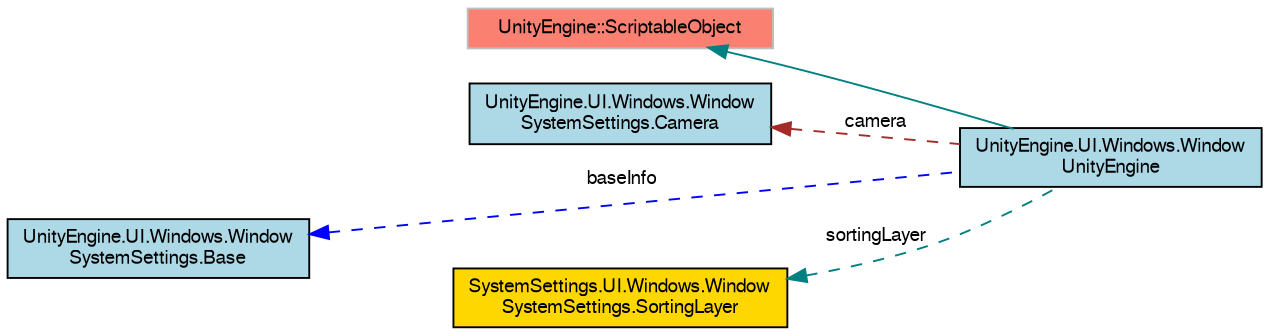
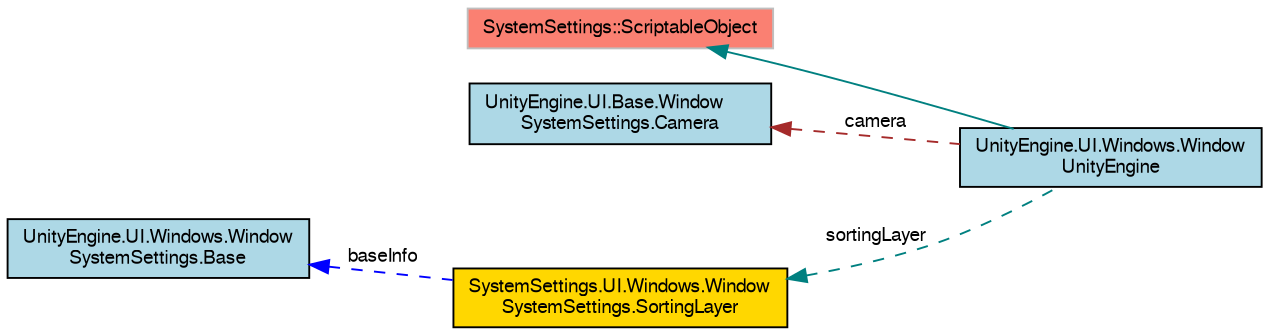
  digraph {
    rankdir=LR
    node [color=black fillcolor=lightblue fontname=FreeSans fontsize=10 shape=record style=filled]
    edge [color=teal dir=back fontname=FreeSans fontsize=10 labelfontname=FreeSans labelfontsize=10 style=dashed]
    n1 [fontcolor=black height=0.2 label="UnityEngine.UI.Windows.Window\lUnityEngine" width=0.4]
-   n2 [color=grey75 fillcolor=salmon height=0.2 label="UnityEngine::ScriptableObject" width=0.4]
-   n3 [height=0.2 label="UnityEngine.UI.Windows.Window\lSystemSettings.Camera" width=0.4]
+   n2 [color=grey75 fillcolor=salmon height=0.2 label="SystemSettings::ScriptableObject" width=0.4]
+   n3 [height=0.2 label="UnityEngine.UI.Base.Window\lSystemSettings.Camera" width=0.4]
    n4 [height=0.2 label="UnityEngine.UI.Windows.Window\lSystemSettings.Base" width=0.4]
    n5 [fillcolor=gold height=0.2 label="SystemSettings.UI.Windows.Window\lSystemSettings.SortingLayer" width=0.4]
    n2 -> n1 [style=solid]
    n3 -> n1 [color=brown label=" camera"]
-   n4 -> n1 [color=blue label=" baseInfo"]
+   n4 -> n5 [color=blue label=" baseInfo"]
    n5 -> n1 [label=" sortingLayer"]
  }
